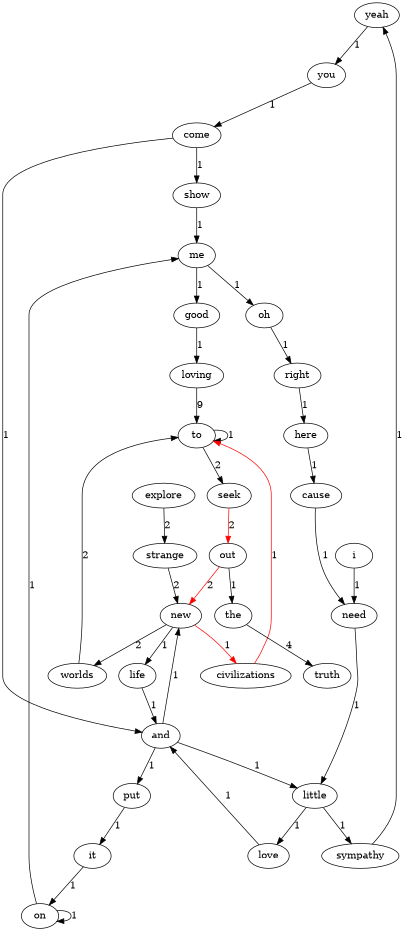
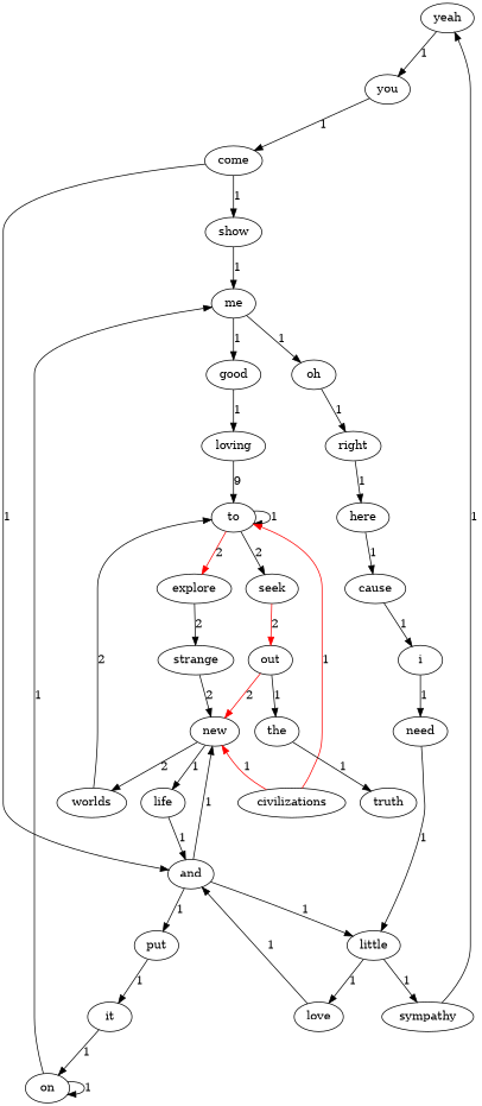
  digraph {
    yeah
    you
    come
    good
    loving
    to
    put
    it
    on
    me
    oh
    right
    civilizations
    seek
    explore
    show
    and
    new
    worlds
    life
    need
    little
    love
    sympathy
    strange
    here
    cause
    i
    out
    the
    truth
    yeah -> you [label=1]
    you -> come [label=1]
    come -> show [label=1]
    come -> and [label=1]
    good -> loving [label=1]
    loving -> to [label=9]
    to -> to [label=1]
    to -> seek [label=2]
+   to -> explore [color=red label=2]
    put -> it [label=1]
    it -> on [label=1]
    on -> on [label=1]
    on -> me [label=1]
    me -> good [label=1]
    me -> oh [label=1]
    oh -> right [label=1]
    right -> here [label=1]
    civilizations -> to [color=red label=1]
    seek -> out [color=red label=2]
    explore -> strange [label=2]
    show -> me [label=1]
    and -> put [label=1]
    and -> new [label=1]
    and -> little [label=1]
-   new -> civilizations [color=red label=1]
+   civilizations -> new [color=red label=1]
    new -> worlds [label=2]
    new -> life [label=1]
    worlds -> to [label=2]
    life -> and [label=1]
    need -> little [label=1]
    little -> love [label=1]
    little -> sympathy [label=1]
    love -> and [label=1]
    sympathy -> yeah [label=1]
    strange -> new [label=2]
    here -> cause [label=1]
-   cause -> need [label=1]
+   cause -> i [label=1]
    i -> need [label=1]
    out -> new [color=red label=2]
    out -> the [label=1]
-   the -> truth [label=4]
+   the -> truth [label=1]
  }
